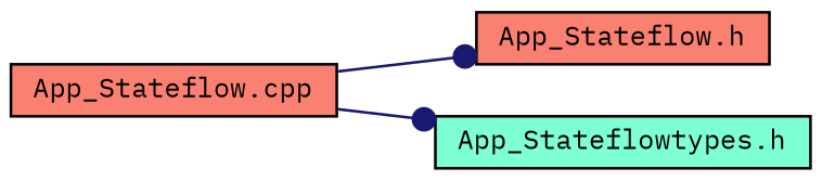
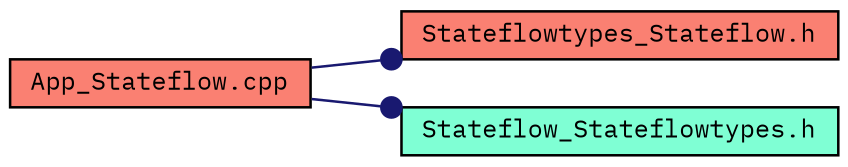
  digraph {
    fontname="IBM Plex Mono"
    rankdir=LR
    node [color=black fillcolor=salmon fontname="IBM Plex Mono" fontsize=10 shape=record style=filled]
    edge [arrowhead=dot color=midnightblue fontname="IBM Plex Mono" fontsize=10 labelfontname=Helvetica labelfontsize=10 style=solid]
    n1 [fontcolor=black height=0.2 label="App_Stateflow.cpp" width=0.4]
-   n2 [height=0.2 label="App_Stateflow.h" width=0.4]
-   n3 [fillcolor=aquamarine height=0.2 label="App_Stateflowtypes.h" width=0.4]
+   n2 [height=0.2 label="Stateflowtypes_Stateflow.h" width=0.4]
+   n3 [fillcolor=aquamarine height=0.2 label="Stateflow_Stateflowtypes.h" width=0.4]
    n1 -> n2
    n1 -> n3
  }
